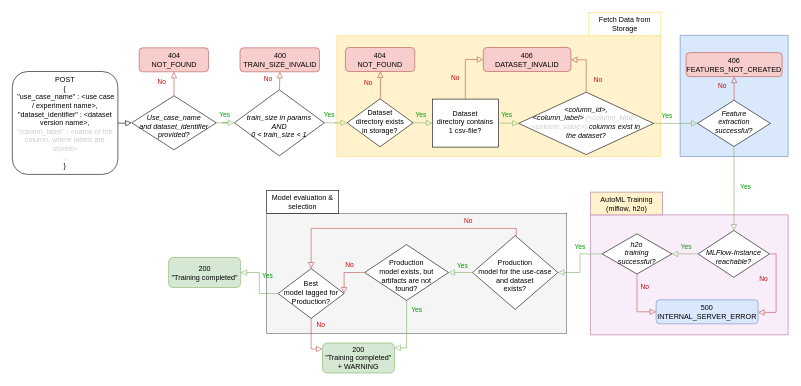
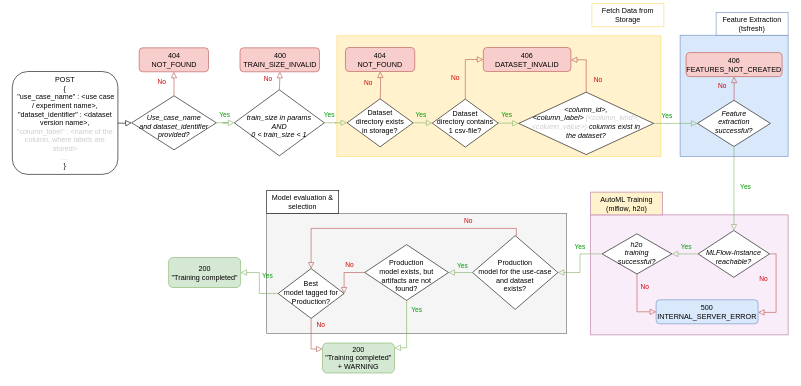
  <mxCell id="0" />
  <mxCell id="1" parent="0" />
  <mxCell id="2" value="" style="rounded=0;whiteSpace=wrap;html=1;fillColor=#f5f5f5;strokeColor=#666666;fontColor=#333333;" parent="1" vertex="1"><mxGeometry x="444" y="355" width="500" height="200" as="geometry" /></mxCell>
  <mxCell id="3" value="" style="rounded=0;whiteSpace=wrap;html=1;fillColor=#FAEDFA;strokeColor=#B5739D;" parent="1" vertex="1"><mxGeometry x="984" y="357.5" width="329" height="200" as="geometry" /></mxCell>
  <mxCell id="4" value="&lt;div&gt;AutoML Training&lt;/div&gt;&lt;div&gt;(mlflow, h2o)&lt;br&gt;&lt;/div&gt;" style="rounded=0;whiteSpace=wrap;html=1;strokeColor=#B5739D;fillColor=#fff2cc;" parent="1" vertex="1"><mxGeometry x="984" y="319.5" width="120" height="38" as="geometry" /></mxCell>
  <mxCell id="5" value="" style="rounded=0;whiteSpace=wrap;html=1;fillColor=#fff2cc;strokeColor=#FFD966;" parent="1" vertex="1"><mxGeometry x="561" y="59" width="540" height="201" as="geometry" /></mxCell>
  <mxCell id="6" value="" style="rounded=0;html=1;jettySize=auto;orthogonalLoop=1;fontSize=11;endArrow=block;endFill=0;endSize=8;strokeWidth=1;shadow=0;labelBackgroundColor=none;edgeStyle=orthogonalEdgeStyle;" parent="1" target="9" edge="1"><mxGeometry relative="1" as="geometry"><mxPoint x="226" y="203.5" as="targetPoint" /><mxPoint x="188" y="204.3" as="sourcePoint" /></mxGeometry></mxCell>
  <mxCell id="7" value="&lt;div&gt;POST&lt;br&gt;&lt;/div&gt;&lt;div&gt;{&lt;/div&gt;&lt;div&gt;&amp;nbsp;&quot;use_case_name&quot; : &amp;lt;use case &lt;br&gt;&lt;/div&gt;&lt;div&gt;/ experiment name&amp;gt;,&lt;/div&gt;&lt;div&gt;&quot;dataset_identifier&quot; : &amp;lt;dataset version name&amp;gt;,&lt;/div&gt;&lt;div&gt;&lt;font color=&quot;#CCCCCC&quot;&gt;&quot;column_label&quot; : &amp;lt;name of the column, where labels are stored&amp;gt;&lt;br&gt;&lt;/font&gt;&lt;/div&gt;&lt;div&gt;&lt;font color=&quot;#CCCCCC&quot;&gt;...&lt;br&gt;&lt;/font&gt;&lt;/div&gt;&lt;div&gt;}&lt;/div&gt;" style="rounded=1;whiteSpace=wrap;html=1;fontSize=12;glass=0;strokeWidth=1;shadow=0;" parent="1" vertex="1"><mxGeometry x="20" y="118.5" width="176" height="171.5" as="geometry" /></mxCell>
  <mxCell id="8" value="&lt;font color=&quot;#009900&quot;&gt;Yes&lt;/font&gt;" style="rounded=0;html=1;jettySize=auto;orthogonalLoop=1;fontSize=11;endArrow=block;endFill=0;endSize=8;strokeWidth=1;shadow=0;labelBackgroundColor=none;edgeStyle=orthogonalEdgeStyle;fillColor=#d5e8d4;strokeColor=#82b366;" parent="1" source="9" target="22" edge="1"><mxGeometry x="0.36" y="14" relative="1" as="geometry"><mxPoint as="offset" /><mxPoint x="400" y="204" as="targetPoint" /></mxGeometry></mxCell>
  <mxCell id="9" value="&lt;div&gt;&lt;i&gt;&lt;br&gt;&lt;/i&gt;&lt;/div&gt;&lt;div&gt;&lt;i&gt;Use_case_name &lt;br&gt;&lt;/i&gt;&lt;/div&gt;&lt;div&gt;&lt;i&gt;and dataset_identifier provided?&lt;/i&gt;&lt;/div&gt;" style="rhombus;whiteSpace=wrap;html=1;shadow=0;fontFamily=Helvetica;fontSize=12;align=center;strokeWidth=1;spacing=6;spacingTop=-4;" parent="1" vertex="1"><mxGeometry x="219" y="159" width="141" height="90" as="geometry" /></mxCell>
  <mxCell id="10" value="&lt;div&gt;404&lt;/div&gt;&lt;div&gt;NOT_FOUND&lt;br&gt;&lt;/div&gt;" style="rounded=1;whiteSpace=wrap;html=1;fontSize=12;glass=0;strokeWidth=1;shadow=0;fillColor=#f8cecc;strokeColor=#b85450;" parent="1" vertex="1"><mxGeometry x="231.5" y="79" width="115.5" height="40" as="geometry" /></mxCell>
  <mxCell id="11" value="&lt;font color=&quot;#CC0000&quot;&gt;No&lt;/font&gt;" style="rounded=0;html=1;jettySize=auto;orthogonalLoop=1;fontSize=11;endArrow=block;endFill=0;endSize=8;strokeWidth=1;shadow=0;labelBackgroundColor=none;edgeStyle=orthogonalEdgeStyle;fillColor=#f8cecc;strokeColor=#b85450;" parent="1" edge="1"><mxGeometry x="0.2" y="20" relative="1" as="geometry"><mxPoint as="offset" /><mxPoint x="651" y="173" as="sourcePoint" /></mxGeometry></mxCell>
  <mxCell id="12" value="&lt;font color=&quot;#009900&quot;&gt;Yes&lt;/font&gt;" style="rounded=0;html=1;jettySize=auto;orthogonalLoop=1;fontSize=11;endArrow=block;endFill=0;endSize=8;strokeWidth=1;shadow=0;labelBackgroundColor=none;edgeStyle=orthogonalEdgeStyle;fillColor=#d5e8d4;strokeColor=#82b366;" parent="1" source="17" target="13" edge="1"><mxGeometry x="-0.297" y="-12" relative="1" as="geometry"><mxPoint x="12" y="-13" as="offset" /><mxPoint x="1625" y="490" as="sourcePoint" /><mxPoint x="1702.5" y="510" as="targetPoint" /><Array as="points" /></mxGeometry></mxCell>
  <mxCell id="13" value="&lt;div&gt;&lt;br&gt;&lt;/div&gt;&lt;div&gt;Production&lt;/div&gt;&lt;div&gt;model for the use-case and dataset &lt;br&gt;&lt;/div&gt;&lt;div&gt;exists? &lt;/div&gt;" style="rhombus;whiteSpace=wrap;html=1;shadow=0;fontFamily=Helvetica;fontSize=12;align=center;strokeWidth=1;spacing=6;spacingTop=-4;" parent="1" vertex="1"><mxGeometry x="787" y="392" width="142.26" height="123" as="geometry" /></mxCell>
  <mxCell id="14" value="&lt;font color=&quot;#009900&quot;&gt;Yes&lt;/font&gt;" style="rounded=0;html=1;jettySize=auto;orthogonalLoop=1;fontSize=11;endArrow=block;endFill=0;endSize=8;strokeWidth=1;shadow=0;labelBackgroundColor=none;edgeStyle=orthogonalEdgeStyle;fillColor=#d5e8d4;strokeColor=#82b366;startArrow=none;" parent="1" source="42" target="15" edge="1"><mxGeometry x="-0.697" y="17" relative="1" as="geometry"><mxPoint as="offset" /><mxPoint x="677" y="497.461" as="sourcePoint" /><mxPoint x="658" y="579" as="targetPoint" /><Array as="points"><mxPoint x="677" y="579" /></Array></mxGeometry></mxCell>
  <mxCell id="15" value="&lt;div&gt;200&lt;/div&gt;&lt;div&gt;&quot;Training completed&quot; &lt;br&gt;&lt;/div&gt;&lt;div&gt;+ WARNING&lt;br&gt;&lt;/div&gt;" style="rounded=1;whiteSpace=wrap;html=1;fontSize=12;glass=0;strokeWidth=1;shadow=0;fillColor=#d5e8d4;strokeColor=#82b366;" parent="1" vertex="1"><mxGeometry x="537" y="571" width="120" height="50" as="geometry" /></mxCell>
  <mxCell id="16" value="&lt;font color=&quot;#CC0000&quot;&gt;No&lt;/font&gt;" style="rounded=0;html=1;jettySize=auto;orthogonalLoop=1;fontSize=11;endArrow=block;endFill=0;endSize=8;strokeWidth=1;shadow=0;labelBackgroundColor=none;edgeStyle=orthogonalEdgeStyle;fillColor=#f8cecc;strokeColor=#b85450;exitX=0.5;exitY=0;exitDx=0;exitDy=0;" parent="1" source="9" target="10" edge="1"><mxGeometry x="0.2" y="20" relative="1" as="geometry"><mxPoint as="offset" /><mxPoint x="274" y="315" as="sourcePoint" /><mxPoint x="274" y="285" as="targetPoint" /></mxGeometry></mxCell>
  <mxCell id="17" value="&lt;div&gt;&lt;i&gt;h2o &lt;br&gt;&lt;/i&gt;&lt;/div&gt;&lt;div&gt;&lt;i&gt;training&lt;/i&gt;&lt;/div&gt;&lt;div&gt;&lt;i&gt;successful?&lt;/i&gt;&lt;/div&gt;" style="rhombus;whiteSpace=wrap;html=1;shadow=0;fontFamily=Helvetica;fontSize=12;align=center;strokeWidth=1;spacing=6;spacingTop=-4;" parent="1" vertex="1"><mxGeometry x="1003" y="389" width="116.25" height="67" as="geometry" /></mxCell>
  <mxCell id="18" value="&lt;i&gt;&lt;br&gt;&lt;/i&gt;&lt;div&gt;&lt;i&gt;MLFlow-Instance reachable? &lt;/i&gt;&lt;/div&gt;" style="rhombus;whiteSpace=wrap;html=1;shadow=0;fontFamily=Helvetica;fontSize=12;align=center;strokeWidth=1;spacing=6;spacingTop=-4;" parent="1" vertex="1"><mxGeometry x="1163" y="383.5" width="119" height="78" as="geometry" /></mxCell>
  <mxCell id="19" value="&lt;font color=&quot;#CC0000&quot;&gt;No&lt;/font&gt;" style="rounded=0;html=1;jettySize=auto;orthogonalLoop=1;fontSize=11;endArrow=block;endFill=0;endSize=8;strokeWidth=1;shadow=0;labelBackgroundColor=none;edgeStyle=orthogonalEdgeStyle;fillColor=#f8cecc;strokeColor=#b85450;exitX=1;exitY=0.5;exitDx=0;exitDy=0;" parent="1" source="18" edge="1" target="40"><mxGeometry x="-0.26" y="-21" relative="1" as="geometry"><mxPoint y="1" as="offset" /><mxPoint x="1708" y="128" as="sourcePoint" /><mxPoint x="1437.6" y="97" as="targetPoint" /><Array as="points"><mxPoint x="1293" y="423" /><mxPoint x="1293" y="520" /></Array></mxGeometry></mxCell>
  <mxCell id="20" value="&lt;font color=&quot;#009900&quot;&gt;Yes&lt;/font&gt;" style="rounded=0;html=1;jettySize=auto;orthogonalLoop=1;fontSize=11;endArrow=block;endFill=0;endSize=8;strokeWidth=1;shadow=0;labelBackgroundColor=none;edgeStyle=orthogonalEdgeStyle;fillColor=#d5e8d4;strokeColor=#82b366;exitX=0;exitY=0.5;exitDx=0;exitDy=0;" parent="1" edge="1" target="17" source="18"><mxGeometry x="-0.086" y="-13" relative="1" as="geometry"><mxPoint as="offset" /><mxPoint x="1439.5" y="212" as="sourcePoint" /><mxPoint x="1437.255" y="244" as="targetPoint" /><Array as="points"><mxPoint x="1163" y="423" /></Array></mxGeometry></mxCell>
  <mxCell id="21" value="&lt;font color=&quot;#009900&quot;&gt;Yes&lt;/font&gt;" style="rounded=0;html=1;jettySize=auto;orthogonalLoop=1;fontSize=11;endArrow=block;endFill=0;endSize=8;strokeWidth=1;shadow=0;labelBackgroundColor=none;edgeStyle=orthogonalEdgeStyle;fillColor=#d5e8d4;strokeColor=#82b366;entryX=0;entryY=0.5;entryDx=0;entryDy=0;" parent="1" source="22" target="37" edge="1"><mxGeometry x="-0.6" y="14" relative="1" as="geometry"><mxPoint as="offset" /><mxPoint x="592" y="204" as="targetPoint" /><mxPoint x="546" y="204" as="sourcePoint" /></mxGeometry></mxCell>
  <mxCell id="22" value="&lt;div&gt;&lt;i&gt;&lt;br&gt;&lt;/i&gt;&lt;/div&gt;&lt;div&gt;&lt;i&gt;train_size in params &lt;br&gt;&lt;/i&gt;&lt;/div&gt;&lt;div&gt;&lt;i&gt;AND &lt;br&gt;&lt;/i&gt;&lt;/div&gt;&lt;div&gt;&lt;i&gt;0 &amp;lt; train_size &amp;lt; 1&lt;/i&gt;&lt;/div&gt;" style="rhombus;whiteSpace=wrap;html=1;shadow=0;fontFamily=Helvetica;fontSize=12;align=center;strokeWidth=1;spacing=6;spacingTop=-4;" parent="1" vertex="1"><mxGeometry x="390" y="149" width="150" height="110" as="geometry" /></mxCell>
  <mxCell id="23" value="&lt;div&gt;400&lt;/div&gt;&lt;div&gt;TRAIN_SIZE_INVALID&lt;br&gt;&lt;/div&gt;" style="rounded=1;whiteSpace=wrap;html=1;fontSize=12;glass=0;strokeWidth=1;shadow=0;fillColor=#f8cecc;strokeColor=#b85450;" parent="1" vertex="1"><mxGeometry x="399.5" y="79" width="132.5" height="40" as="geometry" /></mxCell>
  <mxCell id="24" value="&lt;font color=&quot;#CC0000&quot;&gt;No&lt;/font&gt;" style="rounded=0;html=1;jettySize=auto;orthogonalLoop=1;fontSize=11;endArrow=block;endFill=0;endSize=8;strokeWidth=1;shadow=0;labelBackgroundColor=none;edgeStyle=orthogonalEdgeStyle;fillColor=#f8cecc;strokeColor=#b85450;exitX=0.5;exitY=0;exitDx=0;exitDy=0;" parent="1" edge="1"><mxGeometry x="0.2" y="20" relative="1" as="geometry"><mxPoint as="offset" /><mxPoint x="465.25" y="149" as="sourcePoint" /><mxPoint x="466.05" y="119" as="targetPoint" /></mxGeometry></mxCell>
  <mxCell id="25" value="&lt;div&gt;&lt;i&gt;&amp;lt;column_id&amp;gt;, &lt;br&gt;&lt;/i&gt;&lt;/div&gt;&lt;div&gt;&lt;i&gt;&amp;lt;column_label&amp;gt; &lt;font color=&quot;#CCCCCC&quot;&gt;(&amp;lt;column_kind&amp;gt;, &amp;lt;column_value&amp;gt;)&lt;/font&gt; columns exist in &lt;br&gt;&lt;/i&gt;&lt;/div&gt;&lt;div&gt;&lt;i&gt;the dataset?&lt;/i&gt;&lt;/div&gt;" style="rhombus;whiteSpace=wrap;html=1;shadow=0;fontFamily=Helvetica;fontSize=12;align=center;strokeWidth=1;spacing=6;spacingTop=-4;" parent="1" vertex="1"><mxGeometry x="864" y="153" width="225" height="104" as="geometry" /></mxCell>
  <mxCell id="26" value="&lt;font color=&quot;#CC0000&quot;&gt;No&lt;/font&gt;" style="rounded=0;html=1;jettySize=auto;orthogonalLoop=1;fontSize=11;endArrow=block;endFill=0;endSize=8;strokeWidth=1;shadow=0;labelBackgroundColor=none;edgeStyle=orthogonalEdgeStyle;fillColor=#f8cecc;strokeColor=#b85450;exitX=0.5;exitY=0;exitDx=0;exitDy=0;" parent="1" source="25" target="27" edge="1"><mxGeometry x="-0.462" y="-18" relative="1" as="geometry"><mxPoint x="1" as="offset" /><mxPoint x="1018" y="160" as="sourcePoint" /><Array as="points"><mxPoint x="977" y="99" /></Array></mxGeometry></mxCell>
  <mxCell id="27" value="&lt;div&gt;406&lt;/div&gt;&lt;div&gt;DATASET_INVALID&lt;br&gt;&lt;/div&gt;" style="rounded=1;whiteSpace=wrap;html=1;fontSize=12;glass=0;strokeWidth=1;shadow=0;fillColor=#f8cecc;strokeColor=#b85450;" parent="1" vertex="1"><mxGeometry x="805" y="78.5" width="146" height="40" as="geometry" /></mxCell>
- <mxCell id="28" value="Fetch Data from Storage" style="rounded=0;whiteSpace=wrap;html=1;strokeColor=#FFD966;fillColor=#FFFFFF;" parent="1" vertex="1"><mxGeometry x="981" y="20" width="120" height="39" as="geometry" /></mxCell>
+ <mxCell id="28" value="Fetch Data from Storage" style="rounded=0;whiteSpace=wrap;html=1;strokeColor=#FFD966;fillColor=#FFFFFF;" parent="1" vertex="1"><mxGeometry x="986" y="5" width="120" height="39" as="geometry" /></mxCell>
  <mxCell id="29" value="" style="rounded=0;whiteSpace=wrap;html=1;fillColor=#dae8fc;strokeColor=#6c8ebf;" parent="1" vertex="1"><mxGeometry x="1133" y="58" width="180" height="202" as="geometry" /></mxCell>
  <mxCell id="30" value="&lt;div&gt;&lt;i&gt;Feature &lt;br&gt;&lt;/i&gt;&lt;/div&gt;&lt;div&gt;&lt;i&gt;extraction successful? &lt;/i&gt;&lt;/div&gt;" style="rhombus;whiteSpace=wrap;html=1;shadow=0;fontFamily=Helvetica;fontSize=12;align=center;strokeWidth=1;spacing=6;spacingTop=-4;" parent="1" vertex="1"><mxGeometry x="1162" y="166.5" width="121.5" height="77" as="geometry" /></mxCell>
  <mxCell id="31" value="&lt;font color=&quot;#CC0000&quot;&gt;No&lt;/font&gt;" style="rounded=0;html=1;jettySize=auto;orthogonalLoop=1;fontSize=11;endArrow=block;endFill=0;endSize=8;strokeWidth=1;shadow=0;labelBackgroundColor=none;edgeStyle=orthogonalEdgeStyle;fillColor=#f8cecc;strokeColor=#b85450;" parent="1" source="30" edge="1"><mxGeometry x="0.2" y="20" relative="1" as="geometry"><mxPoint as="offset" /><mxPoint x="1223" y="157" as="sourcePoint" /><Array as="points"><mxPoint x="1220" y="217" /><mxPoint x="1220" y="217" /></Array><mxPoint x="1223" y="127" as="targetPoint" /></mxGeometry></mxCell>
  <mxCell id="32" value="&lt;div&gt;406&lt;/div&gt;&lt;div&gt;FEATURES_NOT_CREATED&lt;br&gt;&lt;/div&gt;" style="rounded=1;whiteSpace=wrap;html=1;fontSize=12;glass=0;strokeWidth=1;shadow=0;fillColor=#f8cecc;strokeColor=#b85450;" parent="1" vertex="1"><mxGeometry x="1143" y="87" width="160" height="40" as="geometry" /></mxCell>
+ <mxCell id="33" value="Feature Extraction (tsfresh)" style="rounded=0;whiteSpace=wrap;html=1;strokeColor=#6c8ebf;fillColor=#FFFFFF;" parent="1" vertex="1"><mxGeometry x="1193" y="20" width="120" height="38" as="geometry" /></mxCell>
  <mxCell id="34" value="&lt;font color=&quot;#009900&quot;&gt;Yes&lt;/font&gt;" style="rounded=0;html=1;jettySize=auto;orthogonalLoop=1;fontSize=11;endArrow=block;endFill=0;endSize=8;strokeWidth=1;shadow=0;labelBackgroundColor=none;edgeStyle=orthogonalEdgeStyle;fillColor=#d5e8d4;strokeColor=#82b366;exitX=1;exitY=0.5;exitDx=0;exitDy=0;" parent="1" source="25" target="30" edge="1"><mxGeometry x="-0.385" y="13" relative="1" as="geometry"><mxPoint as="offset" /><mxPoint x="1197.539" y="341" as="targetPoint" /><mxPoint x="1131.5" y="341" as="sourcePoint" /><Array as="points" /></mxGeometry></mxCell>
  <mxCell id="35" value="&lt;font color=&quot;#009900&quot;&gt;Yes&lt;/font&gt;" style="rounded=0;html=1;jettySize=auto;orthogonalLoop=1;fontSize=11;endArrow=block;endFill=0;endSize=8;strokeWidth=1;shadow=0;labelBackgroundColor=none;edgeStyle=orthogonalEdgeStyle;fillColor=#d5e8d4;strokeColor=#82b366;exitX=0.5;exitY=1;exitDx=0;exitDy=0;" parent="1" source="30" target="18" edge="1"><mxGeometry x="-0.055" y="19" relative="1" as="geometry"><mxPoint y="1" as="offset" /><mxPoint x="1206" y="203" as="targetPoint" /><mxPoint x="1169.17" y="331" as="sourcePoint" /><Array as="points"><mxPoint x="1223" y="244" /><mxPoint x="1223" y="422.5" /></Array></mxGeometry></mxCell>
  <mxCell id="36" value="Model evaluation &amp;amp; selection" style="rounded=0;whiteSpace=wrap;html=1;" parent="1" vertex="1"><mxGeometry x="444" y="317" width="120" height="38" as="geometry" /></mxCell>
  <mxCell id="37" value="&lt;div&gt;Dataset&lt;/div&gt;&lt;div&gt;directory exists&lt;/div&gt;&lt;div&gt;in storage?&lt;/div&gt;" style="rhombus;whiteSpace=wrap;html=1;shadow=0;fontFamily=Helvetica;fontSize=12;align=center;strokeWidth=1;spacing=6;spacingTop=-4;" parent="1" vertex="1"><mxGeometry x="578" y="164" width="110" height="80" as="geometry" /></mxCell>
  <mxCell id="38" value="&lt;div&gt;404&lt;/div&gt;&lt;div&gt;NOT_FOUND&lt;br&gt;&lt;/div&gt;" style="rounded=1;whiteSpace=wrap;html=1;fontSize=12;glass=0;strokeWidth=1;shadow=0;fillColor=#f8cecc;strokeColor=#b85450;" parent="1" vertex="1"><mxGeometry x="575.25" y="78.5" width="115.5" height="40" as="geometry" /></mxCell>
  <mxCell id="39" value="&lt;font color=&quot;#CC0000&quot;&gt;No&lt;/font&gt;" style="rounded=0;html=1;jettySize=auto;orthogonalLoop=1;fontSize=11;endArrow=block;endFill=0;endSize=8;strokeWidth=1;shadow=0;labelBackgroundColor=none;edgeStyle=orthogonalEdgeStyle;fillColor=#f8cecc;strokeColor=#b85450;exitX=0.5;exitY=0;exitDx=0;exitDy=0;" parent="1" target="38" edge="1"><mxGeometry x="0.2" y="20" relative="1" as="geometry"><mxPoint as="offset" /><mxPoint x="633.25" y="164.5" as="sourcePoint" /><mxPoint x="617.75" y="290.5" as="targetPoint" /></mxGeometry></mxCell>
  <mxCell id="40" value="&lt;div&gt;500&lt;/div&gt;&lt;div&gt;INTERNAL_SERVER_ERROR&lt;br&gt;&lt;/div&gt;" style="rounded=1;whiteSpace=wrap;html=1;fontSize=12;glass=0;strokeWidth=1;shadow=0;fillColor=#dae8fc;strokeColor=#6c8ebf;" parent="1" vertex="1"><mxGeometry x="1093" y="499" width="170" height="40" as="geometry" /></mxCell>
  <mxCell id="41" value="&lt;font color=&quot;#CC0000&quot;&gt;No&lt;/font&gt;" style="rounded=0;html=1;jettySize=auto;orthogonalLoop=1;fontSize=11;endArrow=block;endFill=0;endSize=8;strokeWidth=1;shadow=0;labelBackgroundColor=none;edgeStyle=orthogonalEdgeStyle;fillColor=#f8cecc;strokeColor=#b85450;exitX=0.5;exitY=1;exitDx=0;exitDy=0;entryX=0;entryY=0.5;entryDx=0;entryDy=0;" parent="1" source="17" edge="1" target="40"><mxGeometry x="-0.557" y="13" relative="1" as="geometry"><mxPoint as="offset" /><mxPoint x="1525.5" y="131" as="sourcePoint" /><mxPoint x="1525.6" y="95" as="targetPoint" /><Array as="points" /></mxGeometry></mxCell>
  <mxCell id="42" value="&lt;div&gt;&lt;br&gt;&lt;/div&gt;&lt;div&gt;Production&lt;/div&gt;&lt;div&gt;model exists, but artifacts are not&lt;/div&gt;&lt;div&gt;found?&lt;/div&gt;" style="rhombus;whiteSpace=wrap;html=1;shadow=0;fontFamily=Helvetica;fontSize=12;align=center;strokeWidth=1;spacing=6;spacingTop=-4;" parent="1" vertex="1"><mxGeometry x="607.37" y="407" width="139.63" height="93" as="geometry" /></mxCell>
  <mxCell id="43" value="&lt;font color=&quot;#009900&quot;&gt;Yes&lt;/font&gt;" style="rounded=0;html=1;jettySize=auto;orthogonalLoop=1;fontSize=11;endArrow=block;endFill=0;endSize=8;strokeWidth=1;shadow=0;labelBackgroundColor=none;edgeStyle=orthogonalEdgeStyle;fillColor=#d5e8d4;strokeColor=#82b366;startArrow=none;" parent="1" source="13" target="42" edge="1"><mxGeometry x="-0.14" y="-12" relative="1" as="geometry"><mxPoint as="offset" /><mxPoint x="792.205" y="454" as="sourcePoint" /><mxPoint x="739.737" y="454" as="targetPoint" /><Array as="points" /></mxGeometry></mxCell>
  <mxCell id="44" value="&lt;font color=&quot;#CC0000&quot;&gt;No&lt;/font&gt;" style="rounded=0;html=1;jettySize=auto;orthogonalLoop=1;fontSize=11;endArrow=block;endFill=0;endSize=8;strokeWidth=1;shadow=0;labelBackgroundColor=none;edgeStyle=orthogonalEdgeStyle;fillColor=#f8cecc;strokeColor=#B85450;" parent="1" target="45" edge="1" source="13"><mxGeometry x="-0.556" y="-12" relative="1" as="geometry"><mxPoint as="offset" /><mxPoint x="852.66" y="397" as="sourcePoint" /><mxPoint x="518" y="412" as="targetPoint" /><Array as="points"><mxPoint x="860" y="380" /><mxPoint x="518" y="380" /></Array></mxGeometry></mxCell>
  <mxCell id="45" value="&lt;div&gt;Best &lt;br&gt;&lt;/div&gt;&lt;div&gt;model tagged for &lt;br&gt;&lt;/div&gt;&lt;div&gt;Production?&lt;/div&gt;" style="rhombus;whiteSpace=wrap;html=1;shadow=0;fontFamily=Helvetica;fontSize=12;align=center;strokeWidth=1;spacing=6;spacingTop=-4;" parent="1" vertex="1"><mxGeometry x="463" y="447" width="110" height="83" as="geometry" /></mxCell>
  <mxCell id="46" value="&lt;font color=&quot;#CC0000&quot;&gt;No&lt;/font&gt;" style="rounded=0;html=1;jettySize=auto;orthogonalLoop=1;fontSize=11;endArrow=block;endFill=0;endSize=8;strokeWidth=1;shadow=0;labelBackgroundColor=none;edgeStyle=orthogonalEdgeStyle;fillColor=#f8cecc;strokeColor=#b85450;exitX=0;exitY=0.5;exitDx=0;exitDy=0;entryX=1;entryY=0.5;entryDx=0;entryDy=0;" parent="1" source="42" target="45" edge="1"><mxGeometry x="-0.282" y="-13" relative="1" as="geometry"><mxPoint as="offset" /><mxPoint x="624.97" y="475" as="sourcePoint" /><mxPoint x="580.55" y="476.008" as="targetPoint" /><Array as="points"><mxPoint x="573" y="454" /></Array></mxGeometry></mxCell>
  <mxCell id="47" value="&lt;font color=&quot;#CC0000&quot;&gt;No&lt;/font&gt;" style="rounded=0;html=1;jettySize=auto;orthogonalLoop=1;fontSize=11;endArrow=block;endFill=0;endSize=8;strokeWidth=1;shadow=0;labelBackgroundColor=none;edgeStyle=orthogonalEdgeStyle;fillColor=#f8cecc;strokeColor=#B85450;" parent="1" source="45" edge="1"><mxGeometry x="-0.697" y="16" relative="1" as="geometry"><mxPoint as="offset" /><mxPoint x="518" y="501" as="sourcePoint" /><mxPoint x="537" y="581" as="targetPoint" /><Array as="points"><mxPoint x="518" y="581" /></Array></mxGeometry></mxCell>
  <mxCell id="48" value="&lt;font color=&quot;#009900&quot;&gt;Yes&lt;/font&gt;" style="rounded=0;html=1;jettySize=auto;orthogonalLoop=1;fontSize=11;endArrow=block;endFill=0;endSize=8;strokeWidth=1;shadow=0;labelBackgroundColor=none;edgeStyle=orthogonalEdgeStyle;fillColor=#d5e8d4;strokeColor=#82b366;startArrow=none;" parent="1" source="45" target="49" edge="1"><mxGeometry x="0.248" y="-13" relative="1" as="geometry"><mxPoint as="offset" /><mxPoint x="464" y="458.5" as="sourcePoint" /><mxPoint x="344.5" y="458.5" as="targetPoint" /><Array as="points" /></mxGeometry></mxCell>
  <mxCell id="49" value="&lt;div&gt;200&lt;/div&gt;&lt;div&gt;&quot;Training completed&quot;&lt;br&gt;&lt;/div&gt;" style="rounded=1;whiteSpace=wrap;html=1;fontSize=12;glass=0;strokeWidth=1;shadow=0;fillColor=#d5e8d4;strokeColor=#82b366;" parent="1" vertex="1"><mxGeometry x="280.5" y="428.5" width="120" height="50" as="geometry" /></mxCell>
- <mxCell id="50" value="&lt;div&gt;Dataset&lt;/div&gt;&lt;div&gt;directory contains 1 csv-file?&lt;/div&gt;" style="whiteSpace=wrap;html=1;shadow=0;fontFamily=Helvetica;fontSize=12;align=center;strokeWidth=1;spacing=6;spacingTop=-4;rounded=0;" vertex="1" parent="1"><mxGeometry x="720" y="164.5" width="110" height="80" as="geometry" /></mxCell>
+ <mxCell id="50" value="&lt;div&gt;Dataset&lt;/div&gt;&lt;div&gt;directory contains 1 csv-file?&lt;/div&gt;" style="rhombus;whiteSpace=wrap;html=1;shadow=0;fontFamily=Helvetica;fontSize=12;align=center;strokeWidth=1;spacing=6;spacingTop=-4;" vertex="1" parent="1"><mxGeometry x="720" y="164.5" width="110" height="80" as="geometry" /></mxCell>
  <mxCell id="51" value="&lt;font color=&quot;#009900&quot;&gt;Yes&lt;/font&gt;" style="rounded=0;html=1;jettySize=auto;orthogonalLoop=1;fontSize=11;endArrow=block;endFill=0;endSize=8;strokeWidth=1;shadow=0;labelBackgroundColor=none;edgeStyle=orthogonalEdgeStyle;fillColor=#d5e8d4;strokeColor=#82b366;" edge="1" parent="1" source="37" target="50"><mxGeometry x="-0.21" y="14" relative="1" as="geometry"><mxPoint as="offset" /><mxPoint x="724" y="204" as="targetPoint" /><mxPoint x="686" y="204" as="sourcePoint" /></mxGeometry></mxCell>
  <mxCell id="52" value="&lt;font color=&quot;#009900&quot;&gt;Yes&lt;/font&gt;" style="rounded=0;html=1;jettySize=auto;orthogonalLoop=1;fontSize=11;endArrow=block;endFill=0;endSize=8;strokeWidth=1;shadow=0;labelBackgroundColor=none;edgeStyle=orthogonalEdgeStyle;fillColor=#d5e8d4;strokeColor=#82b366;" edge="1" parent="1" source="50" target="25"><mxGeometry x="-0.21" y="14" relative="1" as="geometry"><mxPoint as="offset" /><mxPoint x="872" y="205" as="targetPoint" /><mxPoint x="834" y="205" as="sourcePoint" /></mxGeometry></mxCell>
  <mxCell id="53" value="&lt;font color=&quot;#CC0000&quot;&gt;No&lt;/font&gt;" style="rounded=0;html=1;jettySize=auto;orthogonalLoop=1;fontSize=11;endArrow=block;endFill=0;endSize=8;strokeWidth=1;shadow=0;labelBackgroundColor=none;edgeStyle=orthogonalEdgeStyle;fillColor=#f8cecc;strokeColor=#b85450;exitX=0.5;exitY=0;exitDx=0;exitDy=0;entryX=0;entryY=0.5;entryDx=0;entryDy=0;" edge="1" parent="1" source="50" target="27"><mxGeometry x="-0.258" y="17" relative="1" as="geometry"><mxPoint as="offset" /><mxPoint x="770.95" y="159" as="sourcePoint" /><mxPoint x="770.8" y="113" as="targetPoint" /></mxGeometry></mxCell>
